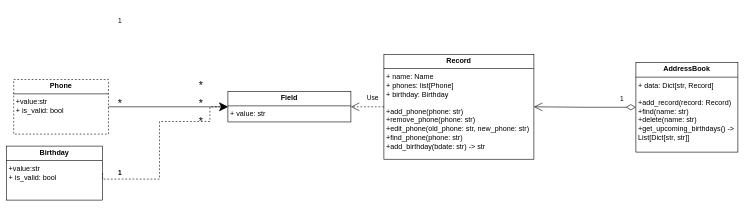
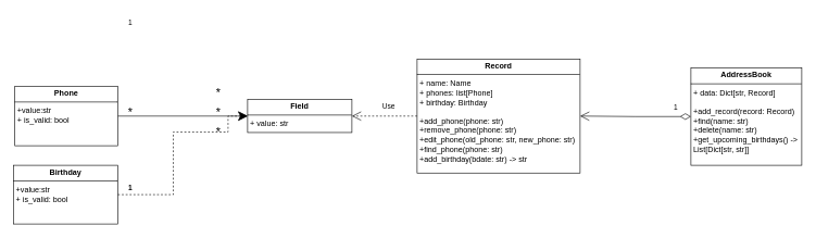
  <mxCell id="0" />
  <mxCell id="1" parent="0" />
  <mxCell id="2" value="&lt;p&gt;&lt;font style=&quot;font-size: 18px;&quot;&gt;*&lt;/font&gt;&lt;/p&gt;" style="text;html=1;align=center;verticalAlign=middle;resizable=0;points=[];autosize=1;strokeColor=none;fillColor=none;fontFamily=Helvetica;fontSize=11;fontColor=default;labelBackgroundColor=default;fontsize=5;rotation=0;" parent="1" vertex="1"><mxGeometry x="818" y="136" width="30" height="60" as="geometry" /></mxCell>
  <mxCell id="3" value="&lt;p&gt;&lt;font style=&quot;font-size: 18px;&quot;&gt;*&lt;/font&gt;&lt;/p&gt;" style="text;html=1;align=center;verticalAlign=middle;resizable=0;points=[];autosize=1;strokeColor=none;fillColor=none;fontFamily=Helvetica;fontSize=11;fontColor=default;labelBackgroundColor=default;fontsize=5;rotation=0;" parent="1" vertex="1"><mxGeometry x="319" y="172" width="30" height="60" as="geometry" /></mxCell>
  <mxCell id="4" value="&lt;p&gt;&lt;font style=&quot;font-size: 18px;&quot;&gt;*&lt;/font&gt;&lt;/p&gt;" style="text;html=1;align=center;verticalAlign=middle;resizable=0;points=[];autosize=1;strokeColor=none;fillColor=none;fontFamily=Helvetica;fontSize=11;fontColor=default;labelBackgroundColor=default;fontsize=5;rotation=0;" parent="1" vertex="1"><mxGeometry x="184" y="142" width="30" height="60" as="geometry" /></mxCell>
  <mxCell id="5" value="&lt;p&gt;&lt;font style=&quot;font-size: 18px;&quot;&gt;*&lt;/font&gt;&lt;/p&gt;" style="text;html=1;align=center;verticalAlign=middle;resizable=0;points=[];autosize=1;strokeColor=none;fillColor=none;fontFamily=Helvetica;fontSize=11;fontColor=default;labelBackgroundColor=default;fontsize=5;rotation=0;" parent="1" vertex="1"><mxGeometry x="319" y="142" width="30" height="60" as="geometry" /></mxCell>
  <mxCell id="6" value="&lt;p&gt;&lt;font style=&quot;font-size: 18px;&quot;&gt;*&lt;/font&gt;&lt;/p&gt;" style="text;html=1;align=center;verticalAlign=middle;resizable=0;points=[];autosize=1;strokeColor=none;fillColor=none;fontFamily=Helvetica;fontSize=11;fontColor=default;labelBackgroundColor=default;fontsize=5;rotation=0;" parent="1" vertex="1"><mxGeometry x="319" y="112" width="30" height="60" as="geometry" /></mxCell>
- <mxCell id="7" value="&lt;p style=&quot;margin:0px;margin-top:4px;text-align:center;&quot;&gt;&lt;b&gt;Field&lt;/b&gt;&lt;/p&gt;&lt;hr size=&quot;1&quot; style=&quot;border-style:solid;&quot;&gt;&lt;p style=&quot;margin:0px;margin-left:4px;&quot;&gt;+ value: str&lt;/p&gt;&lt;p style=&quot;margin:0px;margin-left:4px;&quot;&gt;&lt;br&gt;&lt;/p&gt;" style="verticalAlign=top;align=left;overflow=fill;html=1;whiteSpace=wrap;" parent="1" vertex="1"><mxGeometry x="379" y="152.25" width="205" height="50.5" as="geometry" /></mxCell>
- <mxCell id="8" value="&lt;p style=&quot;margin:0px;margin-top:4px;text-align:center;&quot;&gt;&lt;b&gt;Phone&lt;/b&gt;&lt;/p&gt;&lt;hr size=&quot;1&quot; style=&quot;border-style:solid;&quot;&gt;&lt;p style=&quot;margin:0px;margin-left:4px;&quot;&gt;+value:str&lt;br&gt;&lt;/p&gt;&lt;p style=&quot;margin:0px;margin-left:4px;&quot;&gt;+ is_valid: bool&lt;br&gt;&lt;/p&gt;" style="verticalAlign=top;align=left;overflow=fill;html=1;whiteSpace=wrap;dashed=1;" parent="1" vertex="1"><mxGeometry x="22" y="132" width="158" height="91" as="geometry" /></mxCell>
- <mxCell id="9" value="&lt;p style=&quot;margin:0px;margin-top:4px;text-align:center;&quot;&gt;&lt;b&gt;Birthday&lt;/b&gt;&lt;/p&gt;&lt;hr size=&quot;1&quot; style=&quot;border-style:solid;&quot;&gt;&lt;p style=&quot;margin:0px;margin-left:4px;&quot;&gt;+value:str&lt;br&gt;&lt;/p&gt;&lt;p style=&quot;margin:0px;margin-left:4px;&quot;&gt;+ is_valid: bool&lt;br&gt;&lt;/p&gt;&lt;p style=&quot;margin:0px;margin-left:4px;&quot;&gt;&lt;span style=&quot;white-space: pre;&quot;&gt;&#09;&lt;/span&gt;&lt;br&gt;&lt;/p&gt;" style="verticalAlign=top;align=left;overflow=fill;html=1;whiteSpace=wrap;" parent="1" vertex="1"><mxGeometry x="10" y="243" width="160" height="90" as="geometry" /></mxCell>
+ <mxCell id="7" value="&lt;p style=&quot;margin:0px;margin-top:4px;text-align:center;&quot;&gt;&lt;b&gt;Field&lt;/b&gt;&lt;/p&gt;&lt;hr size=&quot;1&quot; style=&quot;border-style:solid;&quot;&gt;&lt;p style=&quot;margin:0px;margin-left:4px;&quot;&gt;+ value: str&lt;/p&gt;&lt;p style=&quot;margin:0px;margin-left:4px;&quot;&gt;&lt;br&gt;&lt;/p&gt;" style="verticalAlign=top;align=left;overflow=fill;html=1;whiteSpace=wrap;" parent="1" vertex="1"><mxGeometry x="379" y="152.25" width="160" height="50.5" as="geometry" /></mxCell>
+ <mxCell id="8" value="&lt;p style=&quot;margin:0px;margin-top:4px;text-align:center;&quot;&gt;&lt;b&gt;Phone&lt;/b&gt;&lt;/p&gt;&lt;hr size=&quot;1&quot; style=&quot;border-style:solid;&quot;&gt;&lt;p style=&quot;margin:0px;margin-left:4px;&quot;&gt;+value:str&lt;br&gt;&lt;/p&gt;&lt;p style=&quot;margin:0px;margin-left:4px;&quot;&gt;+ is_valid: bool&lt;br&gt;&lt;/p&gt;" style="verticalAlign=top;align=left;overflow=fill;html=1;whiteSpace=wrap;" parent="1" vertex="1"><mxGeometry x="22" y="132" width="158" height="91" as="geometry" /></mxCell>
+ <mxCell id="9" value="&lt;p style=&quot;margin:0px;margin-top:4px;text-align:center;&quot;&gt;&lt;b&gt;Birthday&lt;/b&gt;&lt;/p&gt;&lt;hr size=&quot;1&quot; style=&quot;border-style:solid;&quot;&gt;&lt;p style=&quot;margin:0px;margin-left:4px;&quot;&gt;+value:str&lt;br&gt;&lt;/p&gt;&lt;p style=&quot;margin:0px;margin-left:4px;&quot;&gt;+ is_valid: bool&lt;br&gt;&lt;/p&gt;&lt;p style=&quot;margin:0px;margin-left:4px;&quot;&gt;&lt;span style=&quot;white-space: pre;&quot;&gt;&#09;&lt;/span&gt;&lt;br&gt;&lt;/p&gt;" style="verticalAlign=top;align=left;overflow=fill;html=1;whiteSpace=wrap;" parent="1" vertex="1"><mxGeometry x="20" y="253" width="160" height="90" as="geometry" /></mxCell>
  <mxCell id="10" value="&lt;p style=&quot;margin:0px;margin-top:4px;text-align:center;&quot;&gt;&lt;b&gt;Record&lt;/b&gt;&lt;/p&gt;&lt;hr size=&quot;1&quot; style=&quot;border-style:solid;&quot;&gt;&lt;p style=&quot;margin:0px;margin-left:4px;&quot;&gt;+ name: Name&lt;/p&gt;&lt;p style=&quot;margin:0px;margin-left:4px;&quot;&gt;+ phones: list[Phone]&lt;/p&gt;&lt;p style=&quot;margin:0px;margin-left:4px;&quot;&gt;+ birthday: Birthday&lt;/p&gt;&lt;p style=&quot;margin:0px;margin-left:4px;&quot;&gt;&lt;br&gt;&lt;/p&gt;&lt;p style=&quot;margin:0px;margin-left:4px;&quot;&gt;+add_phone(phone: str)&amp;nbsp;&amp;nbsp;&lt;/p&gt;&lt;p style=&quot;margin:0px;margin-left:4px;&quot;&gt;+remove_phone(phone: str)&amp;nbsp;&lt;/p&gt;&lt;p style=&quot;margin:0px;margin-left:4px;&quot;&gt;+edit_phone(old_phone: str, new_phone: str)&amp;nbsp;&lt;/p&gt;&lt;p style=&quot;margin:0px;margin-left:4px;&quot;&gt;+find_phone(phone: str)&amp;nbsp;&lt;/p&gt;&lt;p style=&quot;margin:0px;margin-left:4px;&quot;&gt;+add_birthday(bdate: str) -&amp;gt; str&lt;br&gt;&lt;/p&gt;" style="verticalAlign=top;align=left;overflow=fill;html=1;whiteSpace=wrap;" parent="1" vertex="1"><mxGeometry x="639" y="90.12" width="250" height="174.75" as="geometry" /></mxCell>
  <mxCell id="11" value="&lt;p style=&quot;margin:0px;margin-top:4px;text-align:center;&quot;&gt;&lt;b&gt;AddressBook&lt;/b&gt;&lt;/p&gt;&lt;hr size=&quot;1&quot; style=&quot;border-style:solid;&quot;&gt;&lt;p style=&quot;margin:0px;margin-left:4px;&quot;&gt;+ data: Dict[str, Record]&lt;/p&gt;&lt;p style=&quot;margin:0px;margin-left:4px;&quot;&gt;&lt;br&gt;&lt;/p&gt;&lt;p style=&quot;margin:0px;margin-left:4px;&quot;&gt;+add_record(record: Record)&lt;/p&gt;&lt;p style=&quot;margin:0px;margin-left:4px;&quot;&gt;+find(name: str)&amp;nbsp;&amp;nbsp;&lt;/p&gt;&lt;p style=&quot;margin:0px;margin-left:4px;&quot;&gt;+delete(name: str)&amp;nbsp; +get_upcoming_birthdays() -&amp;gt; List[Dict[str, str]]&lt;br&gt;&lt;/p&gt;" style="verticalAlign=top;align=left;overflow=fill;html=1;whiteSpace=wrap;" parent="1" vertex="1"><mxGeometry x="1059" y="103.5" width="170" height="149.5" as="geometry" /></mxCell>
  <mxCell id="12" value="" style="endArrow=classic;endSize=12;dashed=1;html=1;rounded=0;strokeColor=default;align=left;verticalAlign=bottom;fontFamily=Helvetica;fontSize=11;fontColor=default;labelBackgroundColor=default;edgeStyle=orthogonalEdgeStyle;exitX=1;exitY=0.5;exitDx=0;exitDy=0;entryX=0;entryY=0.5;entryDx=0;entryDy=0;" parent="1" source="9" target="7" edge="1"><mxGeometry width="160" relative="1" as="geometry"><mxPoint x="509" y="372" as="sourcePoint" /><mxPoint x="349" y="372" as="targetPoint" /><Array as="points"><mxPoint x="265" y="298" /><mxPoint x="265" y="202" /><mxPoint x="349" y="202" /></Array></mxGeometry></mxCell>
  <mxCell id="13" value="" style="endArrow=open;endSize=12;dashed=0;html=1;rounded=0;strokeColor=default;align=left;verticalAlign=bottom;fontFamily=Helvetica;fontSize=11;fontColor=default;labelBackgroundColor=default;edgeStyle=orthogonalEdgeStyle;exitX=1;exitY=0.5;exitDx=0;exitDy=0;entryX=0;entryY=0.5;entryDx=0;entryDy=0;" parent="1" source="8" target="7" edge="1"><mxGeometry width="160" relative="1" as="geometry"><mxPoint x="319" y="412" as="sourcePoint" /><mxPoint x="159" y="412" as="targetPoint" /></mxGeometry></mxCell>
  <mxCell id="14" value="1" style="text;html=1;align=center;verticalAlign=middle;resizable=0;points=[];autosize=1;strokeColor=none;fillColor=none;fontFamily=Helvetica;fontSize=11;fontColor=default;labelBackgroundColor=default;" parent="1" vertex="1"><mxGeometry x="184" y="20" width="30" height="30" as="geometry" /></mxCell>
  <mxCell id="15" value="1" style="text;html=1;align=center;verticalAlign=middle;resizable=0;points=[];autosize=1;strokeColor=none;fillColor=none;fontFamily=Helvetica;fontSize=11;fontColor=default;labelBackgroundColor=default;fontStyle=1" parent="1" vertex="1"><mxGeometry x="184" y="272" width="30" height="30" as="geometry" /></mxCell>
  <mxCell id="16" value="Use" style="endArrow=open;endSize=12;dashed=1;html=1;rounded=0;strokeColor=default;align=left;verticalAlign=bottom;fontFamily=Helvetica;fontSize=11;fontColor=default;labelBackgroundColor=default;edgeStyle=orthogonalEdgeStyle;exitX=0;exitY=0.5;exitDx=0;exitDy=0;entryX=1;entryY=0.5;entryDx=0;entryDy=0;" parent="1" source="10" target="7" edge="1"><mxGeometry x="0.095" y="-5" width="160" relative="1" as="geometry"><mxPoint x="459" y="332" as="sourcePoint" /><mxPoint x="619" y="332" as="targetPoint" /><mxPoint as="offset" /></mxGeometry></mxCell>
  <mxCell id="17" value="1" style="endArrow=open;html=1;endSize=12;startArrow=diamondThin;startSize=14;startFill=0;edgeStyle=orthogonalEdgeStyle;align=left;verticalAlign=bottom;rounded=0;strokeColor=default;fontFamily=Helvetica;fontSize=11;fontColor=default;labelBackgroundColor=default;exitX=0;exitY=0.5;exitDx=0;exitDy=0;entryX=1;entryY=0.5;entryDx=0;entryDy=0;" parent="1" source="11" target="10" edge="1"><mxGeometry x="-0.669" y="-5" relative="1" as="geometry"><mxPoint x="839" y="262" as="sourcePoint" /><mxPoint x="999" y="262" as="targetPoint" /><mxPoint as="offset" /></mxGeometry></mxCell>
